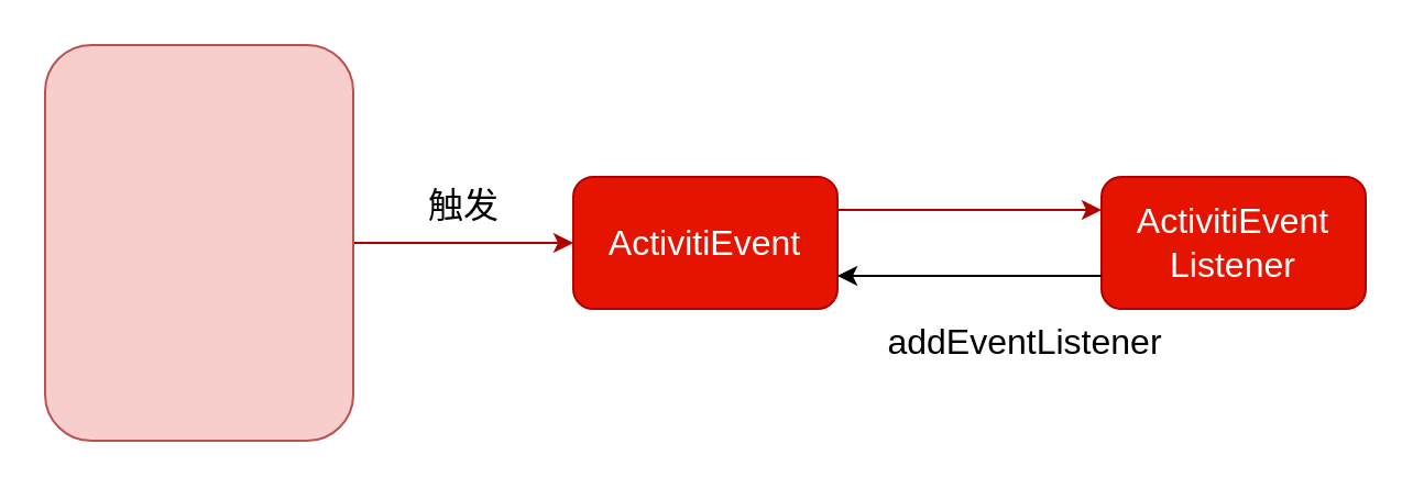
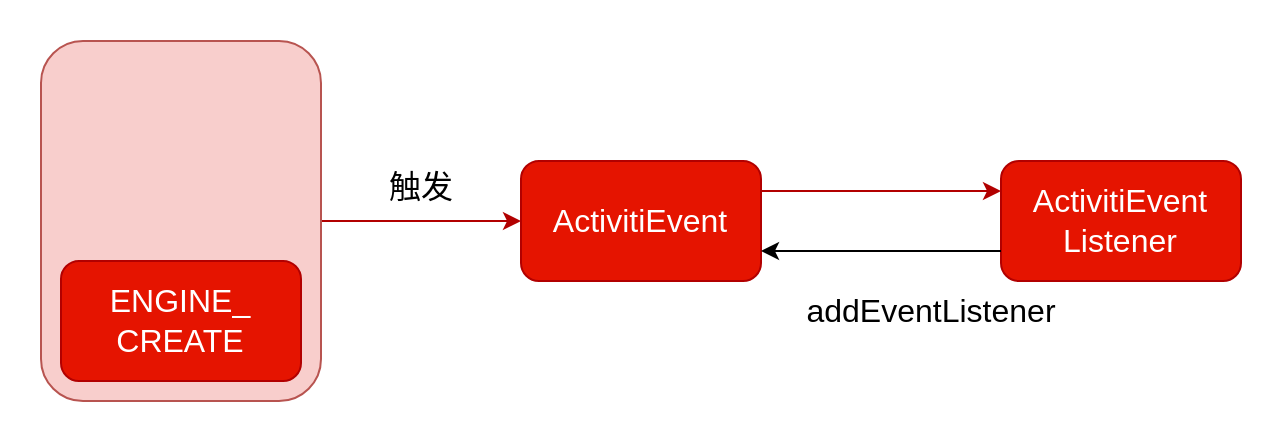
  <mxCell id="0" />
  <mxCell id="1" parent="0" />
  <mxCell id="2" style="edgeStyle=orthogonalEdgeStyle;rounded=0;orthogonalLoop=1;jettySize=auto;html=1;entryX=0;entryY=0.5;entryDx=0;entryDy=0;fillColor=#e51400;strokeColor=#B20000;fontSize=16;" edge="1" parent="1" source="3" target="5"><mxGeometry relative="1" as="geometry" /></mxCell>
  <mxCell id="3" value="" style="rounded=1;whiteSpace=wrap;html=1;fillColor=#f8cecc;strokeColor=#b85450;fontSize=16;" vertex="1" parent="1"><mxGeometry x="20" y="20" width="140" height="180" as="geometry" /></mxCell>
+ <mxCell id="4" value="&lt;font style=&quot;vertical-align: inherit;&quot; class=&quot;notranslate fyzs-translate-target fyzs-translate-target-wrapper&quot;&gt;&lt;font style=&quot;vertical-align: inherit;&quot; class=&quot;notranslate fyzs-translate-target fyzs-translate-target-box&quot;&gt;&lt;font style=&quot;vertical-align: inherit;&quot; title=&quot;E&quot; class=&quot;notranslate fyzs-translate-target fyzs-translate-target-text&quot;&gt;ENGINE_&lt;/font&gt;&lt;/font&gt;&lt;/font&gt;&lt;div&gt;&lt;font style=&quot;vertical-align: inherit;&quot; class=&quot;notranslate fyzs-translate-target fyzs-translate-target-wrapper&quot;&gt;&lt;font style=&quot;vertical-align: inherit;&quot; class=&quot;notranslate fyzs-translate-target fyzs-translate-target-box&quot;&gt;&lt;font style=&quot;vertical-align: inherit;&quot; title=&quot;E&quot; class=&quot;notranslate fyzs-translate-target fyzs-translate-target-text&quot;&gt;CREATE&lt;/font&gt;&lt;/font&gt;&lt;/font&gt;&lt;/div&gt;" style="rounded=1;whiteSpace=wrap;html=1;fillColor=#e51400;fontColor=#ffffff;strokeColor=#B20000;fontSize=16;" vertex="1" parent="1"><mxGeometry x="30" y="130" width="120" height="60" as="geometry" /></mxCell>
  <mxCell id="5" value="&lt;font style=&quot;vertical-align: inherit;&quot; class=&quot;notranslate fyzs-translate-target fyzs-translate-target-wrapper&quot;&gt;&lt;font style=&quot;vertical-align: inherit;&quot; class=&quot;notranslate fyzs-translate-target fyzs-translate-target-box&quot;&gt;&lt;font style=&quot;vertical-align: inherit;&quot; title=&quot;A&quot; class=&quot;notranslate fyzs-translate-target fyzs-translate-target-text&quot;&gt;ActivitiEvent&lt;/font&gt;&lt;/font&gt;&lt;/font&gt;" style="rounded=1;whiteSpace=wrap;html=1;fillColor=#e51400;fontColor=#ffffff;strokeColor=#B20000;fontSize=16;" vertex="1" parent="1"><mxGeometry x="260" y="80" width="120" height="60" as="geometry" /></mxCell>
  <mxCell id="6" value="&lt;font style=&quot;vertical-align: inherit;&quot; class=&quot;notranslate fyzs-translate-target fyzs-translate-target-wrapper&quot;&gt;&lt;font style=&quot;vertical-align: inherit;&quot; class=&quot;notranslate fyzs-translate-target fyzs-translate-target-box&quot;&gt;&lt;font style=&quot;vertical-align: inherit;&quot; title=&quot;A&quot; class=&quot;notranslate fyzs-translate-target fyzs-translate-target-text&quot;&gt;ActivitiEvent&lt;/font&gt;&lt;/font&gt;&lt;/font&gt;&lt;div&gt;&lt;font style=&quot;vertical-align: inherit;&quot; class=&quot;notranslate fyzs-translate-target fyzs-translate-target-wrapper&quot;&gt;&lt;font style=&quot;vertical-align: inherit;&quot; class=&quot;notranslate fyzs-translate-target fyzs-translate-target-box&quot;&gt;&lt;font style=&quot;vertical-align: inherit;&quot; title=&quot;A&quot; class=&quot;notranslate fyzs-translate-target fyzs-translate-target-text&quot;&gt;Listener&lt;/font&gt;&lt;/font&gt;&lt;/font&gt;&lt;/div&gt;" style="rounded=1;whiteSpace=wrap;html=1;fillColor=#e51400;fontColor=#ffffff;strokeColor=#B20000;fontSize=16;" vertex="1" parent="1"><mxGeometry x="500" y="80" width="120" height="60" as="geometry" /></mxCell>
  <mxCell id="7" value="" style="endArrow=classic;html=1;rounded=0;exitX=1;exitY=0.25;exitDx=0;exitDy=0;entryX=0;entryY=0.25;entryDx=0;entryDy=0;fillColor=#e51400;strokeColor=#B20000;fontSize=16;" edge="1" parent="1" source="5" target="6"><mxGeometry width="50" height="50" relative="1" as="geometry"><mxPoint x="430" y="100" as="sourcePoint" /><mxPoint x="480" y="50" as="targetPoint" /></mxGeometry></mxCell>
  <mxCell id="8" value="" style="endArrow=classic;html=1;rounded=0;entryX=1;entryY=0.75;entryDx=0;entryDy=0;exitX=0;exitY=0.75;exitDx=0;exitDy=0;fontSize=16;" edge="1" parent="1" source="6" target="5"><mxGeometry width="50" height="50" relative="1" as="geometry"><mxPoint x="460" y="270" as="sourcePoint" /><mxPoint x="510" y="220" as="targetPoint" /></mxGeometry></mxCell>
  <mxCell id="9" value="&lt;font style=&quot;vertical-align: inherit;&quot; class=&quot;notranslate fyzs-translate-target fyzs-translate-target-wrapper&quot;&gt;&lt;font style=&quot;vertical-align: inherit;&quot; class=&quot;notranslate fyzs-translate-target fyzs-translate-target-box&quot;&gt;&lt;font style=&quot;vertical-align: inherit;&quot; title=&quot;Text&quot; class=&quot;notranslate fyzs-translate-target fyzs-translate-target-text&quot;&gt;触发&lt;/font&gt;&lt;/font&gt;&lt;/font&gt;" style="text;html=1;align=center;verticalAlign=middle;resizable=0;points=[];autosize=1;strokeColor=none;fillColor=none;fontSize=16;" vertex="1" parent="1"><mxGeometry x="180" y="78" width="60" height="30" as="geometry" /></mxCell>
  <mxCell id="10" value="&lt;font style=&quot;vertical-align: inherit;&quot; class=&quot;notranslate fyzs-translate-target fyzs-translate-target-wrapper&quot;&gt;&lt;font style=&quot;vertical-align: inherit;&quot; class=&quot;notranslate fyzs-translate-target fyzs-translate-target-box&quot;&gt;&lt;font style=&quot;vertical-align: inherit;&quot; title=&quot;Text&quot; class=&quot;notranslate fyzs-translate-target fyzs-translate-target-text&quot;&gt;addEventListener&lt;/font&gt;&lt;/font&gt;&lt;/font&gt;" style="text;html=1;align=center;verticalAlign=middle;resizable=0;points=[];autosize=1;strokeColor=none;fillColor=none;fontSize=16;" vertex="1" parent="1"><mxGeometry x="390" y="140" width="150" height="30" as="geometry" /></mxCell>
